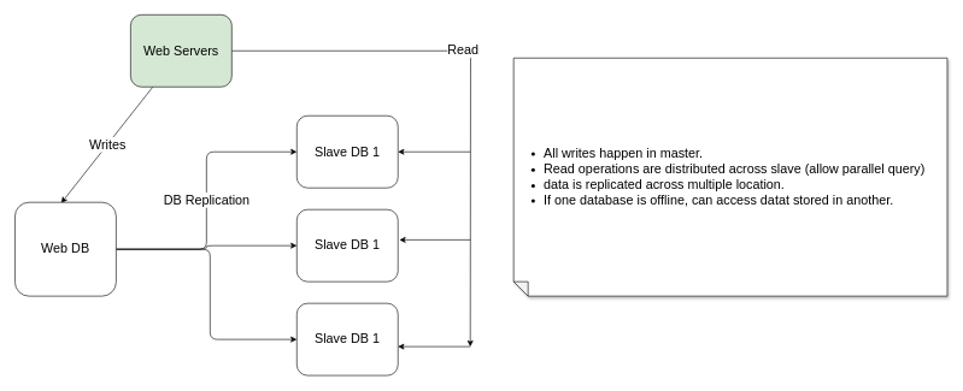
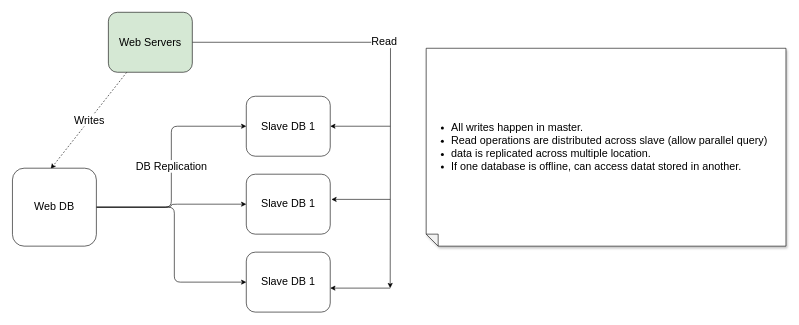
  <mxCell id="0" />
  <mxCell id="1" parent="0" />
- <mxCell id="2" value="&lt;font style=&quot;font-size: 18px;&quot;&gt;Writes&lt;/font&gt;" style="edgeStyle=none;html=1;entryX=0.457;entryY=0.008;entryDx=0;entryDy=0;entryPerimeter=0;" edge="1" parent="1" source="5" target="11"><mxGeometry relative="1" as="geometry" /></mxCell>
+ <mxCell id="2" value="&lt;font style=&quot;font-size: 18px;&quot;&gt;Writes&lt;/font&gt;" style="edgeStyle=none;html=1;entryX=0.457;entryY=0.008;entryDx=0;entryDy=0;entryPerimeter=0;dashed=1;" edge="1" parent="1" source="5" target="11"><mxGeometry relative="1" as="geometry" /></mxCell>
  <mxCell id="3" style="edgeStyle=orthogonalEdgeStyle;html=1;exitX=1;exitY=0.5;exitDx=0;exitDy=0;" edge="1" parent="1" source="5"><mxGeometry relative="1" as="geometry"><mxPoint x="310" y="210" as="sourcePoint" /><mxPoint x="650" y="480" as="targetPoint" /></mxGeometry></mxCell>
  <mxCell id="4" value="&lt;font style=&quot;font-size: 18px;&quot;&gt;Read&lt;/font&gt;" style="edgeLabel;html=1;align=center;verticalAlign=middle;resizable=0;points=[];" vertex="1" connectable="0" parent="3"><mxGeometry x="-0.138" y="2" relative="1" as="geometry"><mxPoint as="offset" /></mxGeometry></mxCell>
  <mxCell id="5" value="&lt;font style=&quot;font-size: 18px;&quot;&gt;Web Servers&lt;/font&gt;" style="rounded=1;whiteSpace=wrap;html=1;strokeWidth=1;fillColor=#d5e8d4;" parent="1" vertex="1"><mxGeometry x="180" y="20" width="140" height="100" as="geometry" /></mxCell>
  <mxCell id="6" style="edgeStyle=none;html=1;fontSize=18;entryX=1;entryY=0.5;entryDx=0;entryDy=0;" edge="1" parent="1" target="7"><mxGeometry relative="1" as="geometry"><mxPoint x="600" y="210" as="targetPoint" /><mxPoint x="650" y="210" as="sourcePoint" /></mxGeometry></mxCell>
  <mxCell id="7" value="&lt;font style=&quot;font-size: 18px;&quot;&gt;Slave DB 1&lt;/font&gt;" style="rounded=1;whiteSpace=wrap;html=1;strokeWidth=1;" parent="1" vertex="1"><mxGeometry x="410" y="160" width="140" height="100" as="geometry" /></mxCell>
  <mxCell id="8" style="edgeStyle=none;html=1;entryX=0;entryY=0.5;entryDx=0;entryDy=0;fontSize=18;" edge="1" parent="1" source="11" target="13"><mxGeometry relative="1" as="geometry"><Array as="points"><mxPoint x="290" y="345" /><mxPoint x="290" y="470" /></Array></mxGeometry></mxCell>
  <mxCell id="9" style="edgeStyle=orthogonalEdgeStyle;html=1;entryX=0;entryY=0.5;entryDx=0;entryDy=0;fontSize=18;" edge="1" parent="1" source="11" target="12"><mxGeometry relative="1" as="geometry" /></mxCell>
  <mxCell id="10" value="DB Replication" style="edgeStyle=orthogonalEdgeStyle;html=1;entryX=0;entryY=0.5;entryDx=0;entryDy=0;fontSize=18;" edge="1" parent="1" source="11" target="7"><mxGeometry relative="1" as="geometry" /></mxCell>
  <mxCell id="11" value="&lt;font style=&quot;font-size: 18px;&quot;&gt;Web DB&lt;/font&gt;" style="rounded=1;whiteSpace=wrap;html=1;strokeWidth=1;" vertex="1" parent="1"><mxGeometry x="20" y="280" width="140" height="130" as="geometry" /></mxCell>
  <mxCell id="12" value="&lt;font style=&quot;font-size: 18px;&quot;&gt;Slave DB 1&lt;/font&gt;" style="rounded=1;whiteSpace=wrap;html=1;strokeWidth=1;" vertex="1" parent="1"><mxGeometry x="410" y="290" width="140" height="100" as="geometry" /></mxCell>
  <mxCell id="13" value="&lt;font style=&quot;font-size: 18px;&quot;&gt;Slave DB 1&lt;/font&gt;" style="rounded=1;whiteSpace=wrap;html=1;strokeWidth=1;" vertex="1" parent="1"><mxGeometry x="410" y="420" width="140" height="100" as="geometry" /></mxCell>
  <mxCell id="14" style="edgeStyle=none;html=1;fontSize=18;entryX=1.014;entryY=0.42;entryDx=0;entryDy=0;entryPerimeter=0;" edge="1" parent="1" target="12"><mxGeometry relative="1" as="geometry"><mxPoint x="560" y="220" as="targetPoint" /><mxPoint x="650" y="332" as="sourcePoint" /></mxGeometry></mxCell>
  <mxCell id="15" style="edgeStyle=none;html=1;fontSize=18;" edge="1" parent="1"><mxGeometry relative="1" as="geometry"><mxPoint x="550" y="480" as="targetPoint" /><mxPoint x="650" y="480" as="sourcePoint" /></mxGeometry></mxCell>
  <mxCell id="16" value="&lt;ul&gt;&lt;li&gt;All writes happen in master.&lt;/li&gt;&lt;li&gt;Read operations are distributed across slave (allow parallel query)&lt;/li&gt;&lt;li&gt;data is replicated across multiple location.&lt;/li&gt;&lt;li&gt;If one database is offline, can access datat stored in another.&lt;/li&gt;&lt;/ul&gt;" style="shape=note;whiteSpace=wrap;html=1;backgroundOutline=1;darkOpacity=0.05;fillStyle=solid;direction=west;gradientDirection=north;shadow=1;size=20;pointerEvents=1;fontSize=18;align=left;" vertex="1" parent="1"><mxGeometry x="710" y="80" width="600" height="330" as="geometry" /></mxCell>
